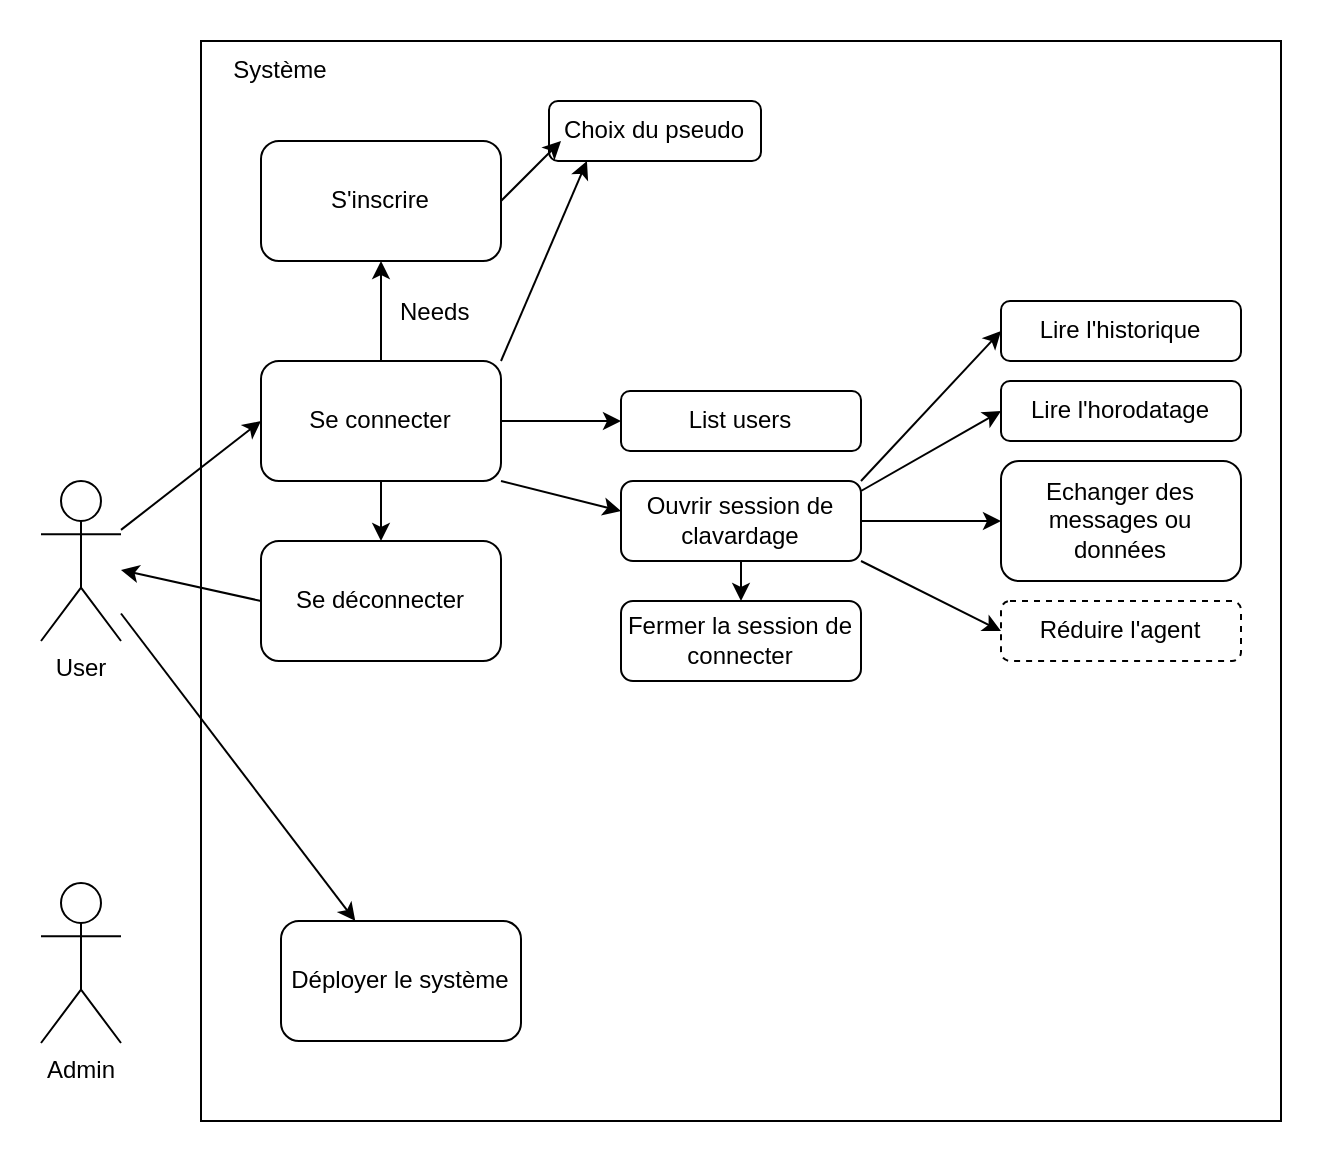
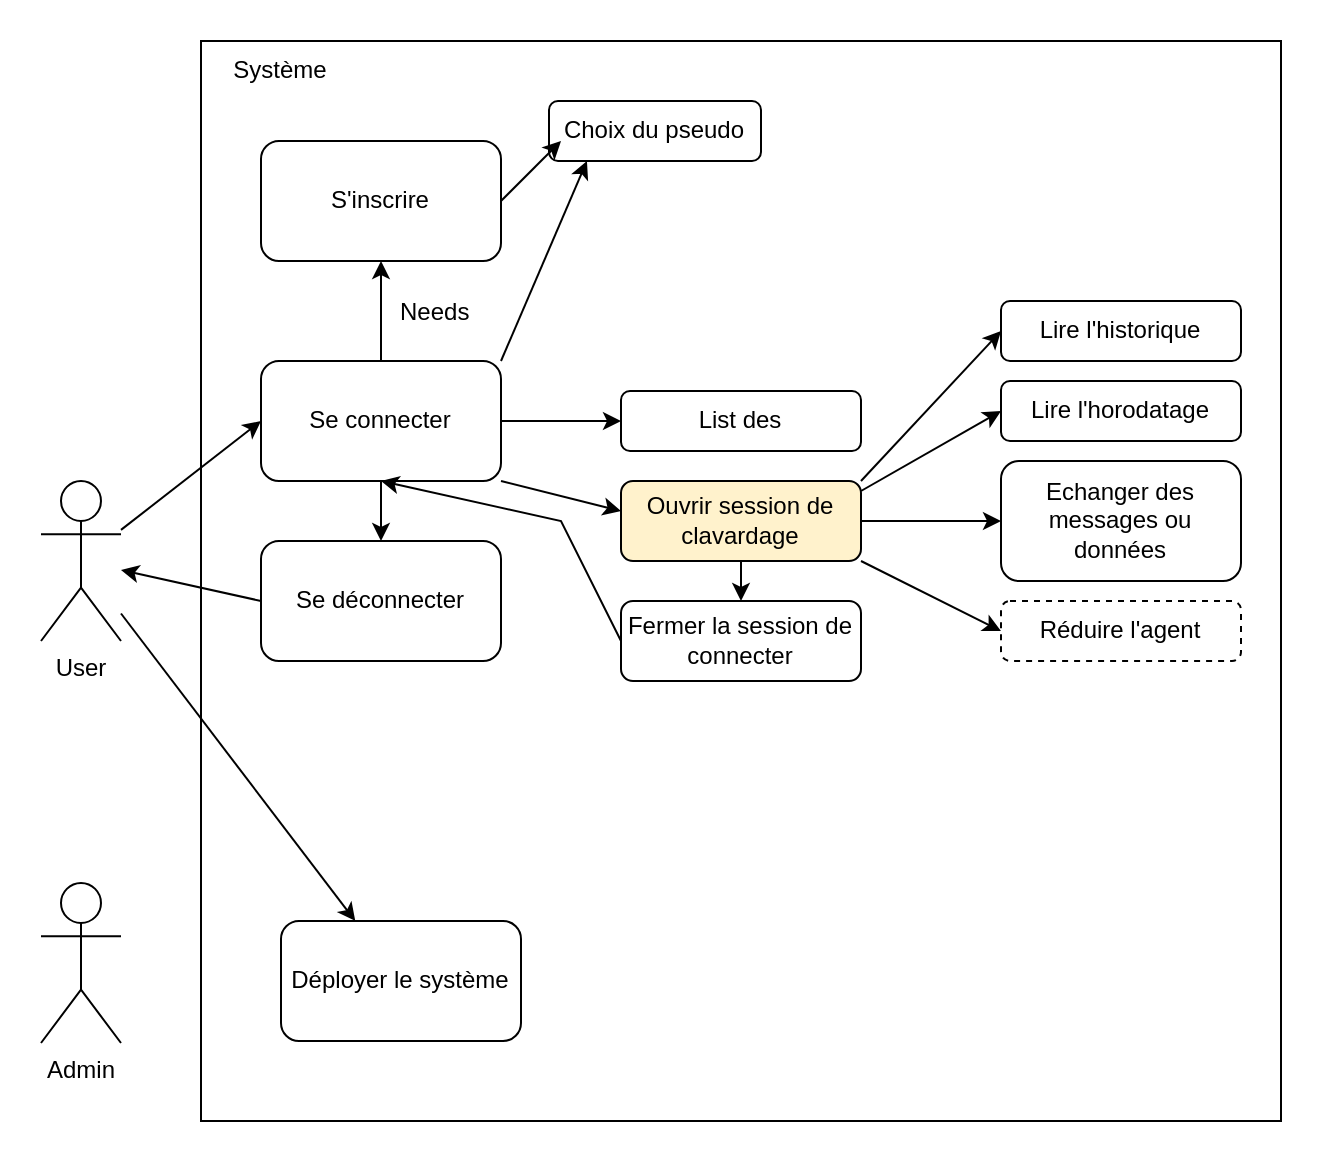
  <mxCell id="0" />
  <mxCell id="1" parent="0" />
  <mxCell id="2" value="Admin" style="shape=umlActor;verticalLabelPosition=bottom;verticalAlign=top;html=1;outlineConnect=0;" vertex="1" parent="1"><mxGeometry x="20" y="441" width="40" height="80" as="geometry" /></mxCell>
  <mxCell id="3" value="" style="whiteSpace=wrap;html=1;aspect=fixed;" vertex="1" parent="1"><mxGeometry x="100" y="20" width="540" height="540" as="geometry" /></mxCell>
  <mxCell id="4" value="User" style="shape=umlActor;verticalLabelPosition=bottom;verticalAlign=top;html=1;outlineConnect=0;" vertex="1" parent="1"><mxGeometry x="20" y="240" width="40" height="80" as="geometry" /></mxCell>
  <mxCell id="5" value="S'inscrire" style="rounded=1;whiteSpace=wrap;html=1;" vertex="1" parent="1"><mxGeometry x="130" y="70" width="120" height="60" as="geometry" /></mxCell>
  <mxCell id="6" value="" style="endArrow=classic;html=1;rounded=0;" edge="1" parent="1" source="4" target="29"><mxGeometry width="50" height="50" relative="1" as="geometry"><mxPoint x="250" y="90" as="sourcePoint" /><mxPoint x="300" y="40" as="targetPoint" /></mxGeometry></mxCell>
  <mxCell id="7" value="Choix du pseudo" style="rounded=1;whiteSpace=wrap;html=1;" vertex="1" parent="1"><mxGeometry x="274" y="50" width="106" height="30" as="geometry" /></mxCell>
  <mxCell id="8" value="" style="endArrow=classic;html=1;rounded=0;" edge="1" parent="1"><mxGeometry width="50" height="50" relative="1" as="geometry"><mxPoint x="250" y="100" as="sourcePoint" /><mxPoint x="280" y="70" as="targetPoint" /></mxGeometry></mxCell>
  <mxCell id="9" value="Se connecter" style="rounded=1;whiteSpace=wrap;html=1;" vertex="1" parent="1"><mxGeometry x="130" y="180" width="120" height="60" as="geometry" /></mxCell>
  <mxCell id="10" value="" style="endArrow=classic;html=1;rounded=0;entryX=0.5;entryY=1;entryDx=0;entryDy=0;" edge="1" parent="1" target="5"><mxGeometry width="50" height="50" relative="1" as="geometry"><mxPoint x="190" y="180" as="sourcePoint" /><mxPoint x="240" y="130" as="targetPoint" /></mxGeometry></mxCell>
  <mxCell id="11" value="Needs" style="text;strokeColor=none;fillColor=none;align=left;verticalAlign=middle;spacingLeft=4;spacingRight=4;overflow=hidden;points=[[0,0.5],[1,0.5]];portConstraint=eastwest;rotatable=0;" vertex="1" parent="1"><mxGeometry x="194" y="140" width="80" height="30" as="geometry" /></mxCell>
  <mxCell id="12" value="" style="endArrow=classic;html=1;rounded=0;entryX=0;entryY=0.5;entryDx=0;entryDy=0;" edge="1" parent="1" source="4" target="9"><mxGeometry width="50" height="50" relative="1" as="geometry"><mxPoint x="250" y="300" as="sourcePoint" /><mxPoint x="300" y="250" as="targetPoint" /></mxGeometry></mxCell>
  <mxCell id="13" value="" style="endArrow=classic;html=1;rounded=0;exitX=1;exitY=0;exitDx=0;exitDy=0;entryX=0.179;entryY=1;entryDx=0;entryDy=0;entryPerimeter=0;" edge="1" parent="1" source="9" target="7"><mxGeometry width="50" height="50" relative="1" as="geometry"><mxPoint x="250" y="300" as="sourcePoint" /><mxPoint x="300" y="250" as="targetPoint" /></mxGeometry></mxCell>
- <mxCell id="14" value="List users" style="rounded=1;whiteSpace=wrap;html=1;" vertex="1" parent="1"><mxGeometry x="310" y="195" width="120" height="30" as="geometry" /></mxCell>
+ <mxCell id="14" value="List des" style="rounded=1;whiteSpace=wrap;html=1;" vertex="1" parent="1"><mxGeometry x="310" y="195" width="120" height="30" as="geometry" /></mxCell>
  <mxCell id="15" value="" style="endArrow=classic;html=1;rounded=0;exitX=1;exitY=0.5;exitDx=0;exitDy=0;" edge="1" parent="1" source="9"><mxGeometry width="50" height="50" relative="1" as="geometry"><mxPoint x="260" y="260" as="sourcePoint" /><mxPoint x="310" y="210" as="targetPoint" /></mxGeometry></mxCell>
- <mxCell id="16" value="Ouvrir session de clavardage" style="rounded=1;whiteSpace=wrap;html=1;" vertex="1" parent="1"><mxGeometry x="310" y="240" width="120" height="40" as="geometry" /></mxCell>
+ <mxCell id="16" value="Ouvrir session de clavardage" style="rounded=1;whiteSpace=wrap;html=1;fillColor=#fff2cc;" vertex="1" parent="1"><mxGeometry x="310" y="240" width="120" height="40" as="geometry" /></mxCell>
  <mxCell id="17" value="" style="endArrow=classic;html=1;rounded=0;exitX=1;exitY=1;exitDx=0;exitDy=0;" edge="1" parent="1" source="9"><mxGeometry width="50" height="50" relative="1" as="geometry"><mxPoint x="260" y="305" as="sourcePoint" /><mxPoint x="310" y="255" as="targetPoint" /></mxGeometry></mxCell>
  <mxCell id="18" value="Echanger des messages ou données" style="rounded=1;whiteSpace=wrap;html=1;" vertex="1" parent="1"><mxGeometry x="500" y="230" width="120" height="60" as="geometry" /></mxCell>
  <mxCell id="19" value="" style="endArrow=classic;html=1;rounded=0;exitX=1;exitY=0.5;exitDx=0;exitDy=0;entryX=0;entryY=0.5;entryDx=0;entryDy=0;" edge="1" parent="1" source="16" target="18"><mxGeometry width="50" height="50" relative="1" as="geometry"><mxPoint x="440" y="280" as="sourcePoint" /><mxPoint x="490" y="230" as="targetPoint" /></mxGeometry></mxCell>
  <mxCell id="20" value="" style="endArrow=classic;html=1;rounded=0;entryX=0;entryY=0.5;entryDx=0;entryDy=0;" edge="1" parent="1" target="21"><mxGeometry width="50" height="50" relative="1" as="geometry"><mxPoint x="430" y="245" as="sourcePoint" /><mxPoint x="480" y="195" as="targetPoint" /></mxGeometry></mxCell>
  <mxCell id="21" value="Lire l'horodatage" style="rounded=1;whiteSpace=wrap;html=1;" vertex="1" parent="1"><mxGeometry x="500" y="190" width="120" height="30" as="geometry" /></mxCell>
  <mxCell id="22" value="Fermer la session de connecter" style="rounded=1;whiteSpace=wrap;html=1;" vertex="1" parent="1"><mxGeometry x="310" y="300" width="120" height="40" as="geometry" /></mxCell>
  <mxCell id="23" value="" style="endArrow=classic;html=1;rounded=0;exitX=0.5;exitY=1;exitDx=0;exitDy=0;entryX=0.5;entryY=0;entryDx=0;entryDy=0;" edge="1" parent="1" source="16" target="22"><mxGeometry width="50" height="50" relative="1" as="geometry"><mxPoint x="490" y="320" as="sourcePoint" /><mxPoint x="540" y="270" as="targetPoint" /></mxGeometry></mxCell>
+ <mxCell id="24" value="" style="endArrow=classic;html=1;rounded=0;entryX=0.5;entryY=1;entryDx=0;entryDy=0;exitX=0;exitY=0.5;exitDx=0;exitDy=0;" edge="1" parent="1" source="22" target="9"><mxGeometry width="50" height="50" relative="1" as="geometry"><mxPoint x="320" y="320" as="sourcePoint" /><mxPoint x="370" y="270" as="targetPoint" /><Array as="points"><mxPoint x="280" y="260" /></Array></mxGeometry></mxCell>
  <mxCell id="25" value="Lire l'historique" style="rounded=1;whiteSpace=wrap;html=1;" vertex="1" parent="1"><mxGeometry x="500" y="150" width="120" height="30" as="geometry" /></mxCell>
  <mxCell id="26" value="" style="endArrow=classic;html=1;rounded=0;exitX=1;exitY=0;exitDx=0;exitDy=0;entryX=0;entryY=0.5;entryDx=0;entryDy=0;" edge="1" parent="1" source="16" target="25"><mxGeometry width="50" height="50" relative="1" as="geometry"><mxPoint x="480" y="350" as="sourcePoint" /><mxPoint x="530" y="300" as="targetPoint" /></mxGeometry></mxCell>
  <mxCell id="27" value="Réduire l'agent" style="rounded=1;whiteSpace=wrap;html=1;dashed=1;" vertex="1" parent="1"><mxGeometry x="500" y="300" width="120" height="30" as="geometry" /></mxCell>
  <mxCell id="28" value="" style="endArrow=classic;html=1;rounded=0;exitX=1;exitY=1;exitDx=0;exitDy=0;entryX=0;entryY=0.5;entryDx=0;entryDy=0;" edge="1" parent="1" source="16" target="27"><mxGeometry width="50" height="50" relative="1" as="geometry"><mxPoint x="480" y="350" as="sourcePoint" /><mxPoint x="530" y="300" as="targetPoint" /></mxGeometry></mxCell>
  <mxCell id="29" value="Déployer le système" style="rounded=1;whiteSpace=wrap;html=1;" vertex="1" parent="1"><mxGeometry x="140" y="460" width="120" height="60" as="geometry" /></mxCell>
  <mxCell id="30" value="Se déconnecter" style="rounded=1;whiteSpace=wrap;html=1;" vertex="1" parent="1"><mxGeometry x="130" y="270" width="120" height="60" as="geometry" /></mxCell>
  <mxCell id="31" value="" style="endArrow=classic;html=1;rounded=0;entryX=0.5;entryY=0;entryDx=0;entryDy=0;exitX=0.5;exitY=1;exitDx=0;exitDy=0;" edge="1" parent="1" source="9" target="30"><mxGeometry width="50" height="50" relative="1" as="geometry"><mxPoint x="130" y="340" as="sourcePoint" /><mxPoint x="180" y="290" as="targetPoint" /></mxGeometry></mxCell>
  <mxCell id="32" value="" style="endArrow=classic;html=1;rounded=0;exitX=0;exitY=0.5;exitDx=0;exitDy=0;" edge="1" parent="1" source="30" target="4"><mxGeometry width="50" height="50" relative="1" as="geometry"><mxPoint x="130" y="340" as="sourcePoint" /><mxPoint x="180" y="290" as="targetPoint" /></mxGeometry></mxCell>
  <mxCell id="33" value="Système" style="text;html=1;strokeColor=none;fillColor=none;align=center;verticalAlign=middle;whiteSpace=wrap;rounded=0;" vertex="1" parent="1"><mxGeometry x="100" y="20" width="80" height="30" as="geometry" /></mxCell>
